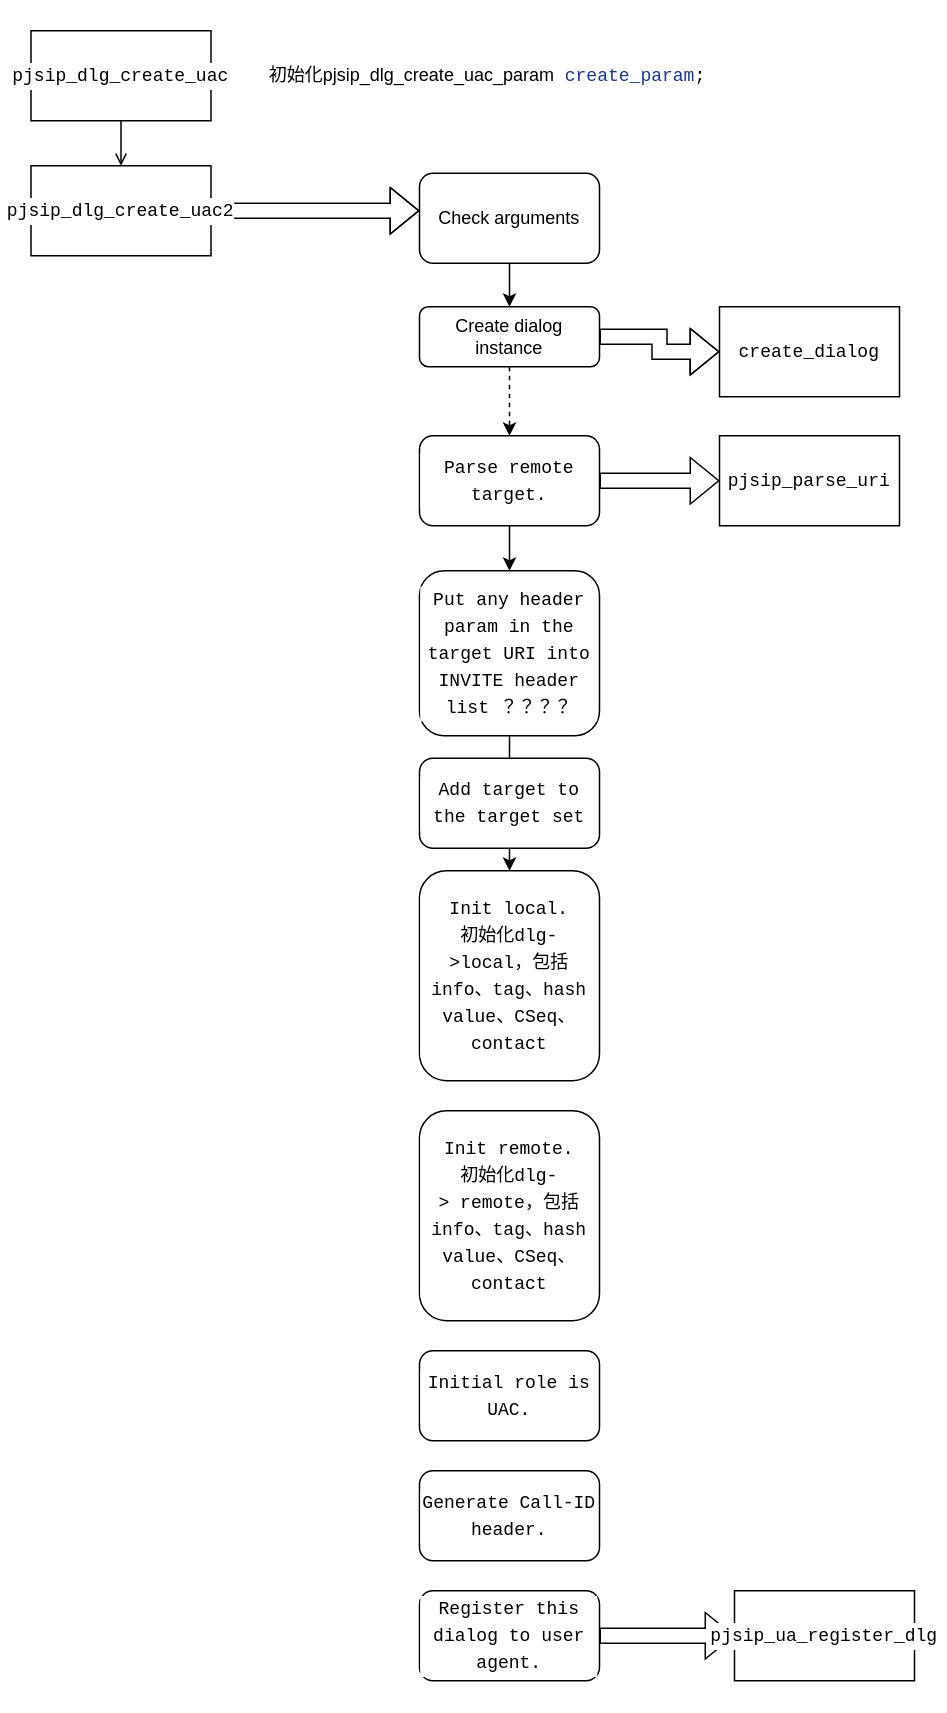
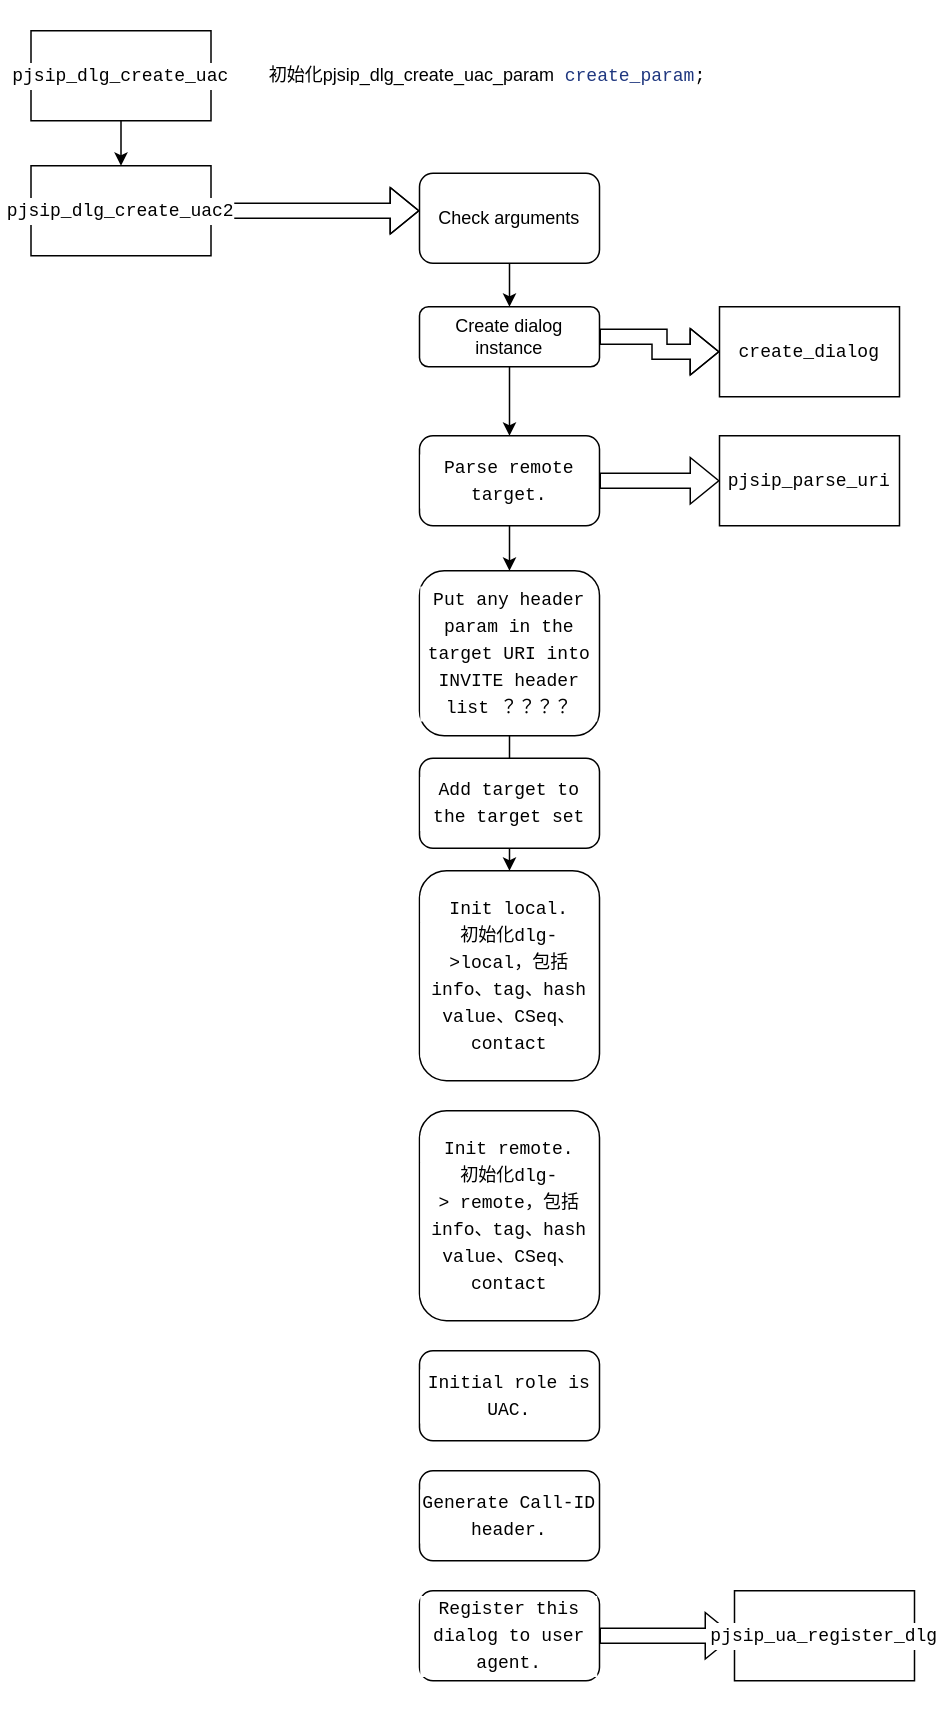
  <mxCell id="0" />
  <mxCell id="1" parent="0" />
- <mxCell id="2" value="" style="edgeStyle=orthogonalEdgeStyle;rounded=0;orthogonalLoop=1;jettySize=auto;html=1;endArrow=open;" edge="1" parent="1" source="3" target="5"><mxGeometry relative="1" as="geometry" /></mxCell>
+ <mxCell id="2" value="" style="edgeStyle=orthogonalEdgeStyle;rounded=0;orthogonalLoop=1;jettySize=auto;html=1;" edge="1" parent="1" source="3" target="5"><mxGeometry relative="1" as="geometry" /></mxCell>
  <mxCell id="3" value="&lt;div style=&quot;background-color: rgb(255, 255, 255); font-family: Menlo, Monaco, &amp;quot;Courier New&amp;quot;, monospace; line-height: 18px;&quot;&gt;pjsip_dlg_create_uac&lt;/div&gt;" style="whiteSpace=wrap;html=1;" vertex="1" parent="1"><mxGeometry x="20" y="20" width="120" height="60" as="geometry" /></mxCell>
  <mxCell id="4" style="edgeStyle=entityRelationEdgeStyle;rounded=0;orthogonalLoop=1;jettySize=auto;html=1;exitX=1;exitY=0.5;exitDx=0;exitDy=0;shape=flexArrow;" edge="1" parent="1" source="5"><mxGeometry relative="1" as="geometry"><mxPoint x="279" y="140" as="targetPoint" /></mxGeometry></mxCell>
  <mxCell id="5" value="&lt;div style=&quot;background-color: rgb(255, 255, 255); font-family: Menlo, Monaco, &amp;quot;Courier New&amp;quot;, monospace; line-height: 18px;&quot;&gt;pjsip_dlg_create_uac2&lt;/div&gt;" style="whiteSpace=wrap;html=1;" vertex="1" parent="1"><mxGeometry x="20" y="110" width="120" height="60" as="geometry" /></mxCell>
  <mxCell id="6" value="初始化pjsip_dlg_create_uac_param&lt;span style=&quot;background-color: rgb(255, 255, 255); font-family: Menlo, Monaco, &amp;quot;Courier New&amp;quot;, monospace;&quot;&gt; &lt;/span&gt;&lt;span style=&quot;font-family: Menlo, Monaco, &amp;quot;Courier New&amp;quot;, monospace; color: rgb(31, 55, 127);&quot;&gt;create_param&lt;/span&gt;&lt;span style=&quot;background-color: rgb(255, 255, 255); font-family: Menlo, Monaco, &amp;quot;Courier New&amp;quot;, monospace;&quot;&gt;;&lt;/span&gt;" style="text;html=1;align=center;verticalAlign=middle;resizable=0;points=[];autosize=1;strokeColor=none;fillColor=none;" vertex="1" parent="1"><mxGeometry x="169" y="35" width="310" height="30" as="geometry" /></mxCell>
  <mxCell id="7" style="edgeStyle=orthogonalEdgeStyle;rounded=0;orthogonalLoop=1;jettySize=auto;html=1;exitX=0.5;exitY=1;exitDx=0;exitDy=0;" edge="1" parent="1" source="8" target="11"><mxGeometry relative="1" as="geometry" /></mxCell>
  <mxCell id="8" value="Check arguments" style="rounded=1;whiteSpace=wrap;html=1;" vertex="1" parent="1"><mxGeometry x="279" y="115" width="120" height="60" as="geometry" /></mxCell>
  <mxCell id="9" value="" style="edgeStyle=orthogonalEdgeStyle;rounded=0;orthogonalLoop=1;jettySize=auto;html=1;shape=flexArrow;" edge="1" parent="1" source="11" target="12"><mxGeometry relative="1" as="geometry" /></mxCell>
- <mxCell id="10" value="" style="edgeStyle=orthogonalEdgeStyle;rounded=0;orthogonalLoop=1;jettySize=auto;html=1;dashed=1;" edge="1" parent="1" source="11" target="15"><mxGeometry relative="1" as="geometry" /></mxCell>
+ <mxCell id="10" value="" style="edgeStyle=orthogonalEdgeStyle;rounded=0;orthogonalLoop=1;jettySize=auto;html=1;" edge="1" parent="1" source="11" target="15"><mxGeometry relative="1" as="geometry" /></mxCell>
  <mxCell id="11" value="Create dialog instance" style="rounded=1;whiteSpace=wrap;html=1;" vertex="1" parent="1"><mxGeometry x="279" y="204" width="120" height="40" as="geometry" /></mxCell>
  <mxCell id="12" value="&lt;div style=&quot;background-color: rgb(255, 255, 255); font-family: Menlo, Monaco, &amp;quot;Courier New&amp;quot;, monospace; line-height: 18px;&quot;&gt;create_dialog&lt;/div&gt;" style="whiteSpace=wrap;html=1;" vertex="1" parent="1"><mxGeometry x="479" y="204" width="120" height="60" as="geometry" /></mxCell>
  <mxCell id="13" value="" style="edgeStyle=orthogonalEdgeStyle;rounded=0;orthogonalLoop=1;jettySize=auto;html=1;shape=flexArrow;" edge="1" parent="1" source="15" target="16"><mxGeometry relative="1" as="geometry" /></mxCell>
  <mxCell id="14" value="" style="edgeStyle=orthogonalEdgeStyle;rounded=0;orthogonalLoop=1;jettySize=auto;html=1;" edge="1" parent="1" source="15" target="18"><mxGeometry relative="1" as="geometry" /></mxCell>
  <mxCell id="15" value="&lt;div style=&quot;background-color: rgb(255, 255, 255); font-family: Menlo, Monaco, &amp;quot;Courier New&amp;quot;, monospace; line-height: 18px;&quot;&gt;Parse remote target.&lt;/div&gt;" style="rounded=1;whiteSpace=wrap;html=1;" vertex="1" parent="1"><mxGeometry x="279" y="290" width="120" height="60" as="geometry" /></mxCell>
  <mxCell id="16" value="&lt;div style=&quot;background-color: rgb(255, 255, 255); font-family: Menlo, Monaco, &amp;quot;Courier New&amp;quot;, monospace; line-height: 18px;&quot;&gt;pjsip_parse_uri&lt;/div&gt;" style="whiteSpace=wrap;html=1;" vertex="1" parent="1"><mxGeometry x="479" y="290" width="120" height="60" as="geometry" /></mxCell>
  <mxCell id="17" value="" style="edgeStyle=orthogonalEdgeStyle;rounded=0;orthogonalLoop=1;jettySize=auto;html=1;" edge="1" parent="1" source="18" target="20"><mxGeometry relative="1" as="geometry" /></mxCell>
  <mxCell id="18" value="&lt;div style=&quot;background-color: rgb(255, 255, 255); font-family: Menlo, Monaco, &amp;quot;Courier New&amp;quot;, monospace; line-height: 18px;&quot;&gt;Put any header param in the target URI into INVITE header list ？？？？&lt;/div&gt;" style="rounded=1;whiteSpace=wrap;html=1;" vertex="1" parent="1"><mxGeometry x="279" y="380" width="120" height="110" as="geometry" /></mxCell>
  <mxCell id="19" value="&lt;div style=&quot;background-color: rgb(255, 255, 255); font-family: Menlo, Monaco, &amp;quot;Courier New&amp;quot;, monospace; line-height: 18px;&quot;&gt;Add target to the target set&lt;/div&gt;" style="rounded=1;whiteSpace=wrap;html=1;" vertex="1" parent="1"><mxGeometry x="279" y="505" width="120" height="60" as="geometry" /></mxCell>
  <mxCell id="20" value="&lt;div style=&quot;background-color: rgb(255, 255, 255); font-family: Menlo, Monaco, &amp;quot;Courier New&amp;quot;, monospace; line-height: 18px;&quot;&gt;Init local.&lt;/div&gt;&lt;div style=&quot;background-color: rgb(255, 255, 255); font-family: Menlo, Monaco, &amp;quot;Courier New&amp;quot;, monospace; line-height: 18px;&quot;&gt;初始化dlg&lt;span style=&quot;&quot;&gt;-&amp;gt;&lt;/span&gt;&lt;span style=&quot;&quot;&gt;local，包括info、&lt;/span&gt;tag、hash value、CSeq、contact&lt;/div&gt;" style="rounded=1;whiteSpace=wrap;html=1;" vertex="1" parent="1"><mxGeometry x="279" y="580" width="120" height="140" as="geometry" /></mxCell>
  <mxCell id="21" value="&lt;div style=&quot;background-color: rgb(255, 255, 255); font-family: Menlo, Monaco, &amp;quot;Courier New&amp;quot;, monospace; line-height: 18px;&quot;&gt;Init remote.&lt;/div&gt;&lt;div style=&quot;background-color: rgb(255, 255, 255); font-family: Menlo, Monaco, &amp;quot;Courier New&amp;quot;, monospace; line-height: 18px;&quot;&gt;初始化dlg&lt;span style=&quot;&quot;&gt;-&amp;gt;&lt;/span&gt;&amp;nbsp;remote&lt;span style=&quot;&quot;&gt;，包括info、&lt;/span&gt;tag、hash value、CSeq、contact&lt;/div&gt;" style="rounded=1;whiteSpace=wrap;html=1;" vertex="1" parent="1"><mxGeometry x="279" y="740" width="120" height="140" as="geometry" /></mxCell>
  <mxCell id="22" value="&lt;div style=&quot;background-color: rgb(255, 255, 255); font-family: Menlo, Monaco, &amp;quot;Courier New&amp;quot;, monospace; line-height: 18px;&quot;&gt;Initial role is UAC.&lt;/div&gt;" style="rounded=1;whiteSpace=wrap;html=1;" vertex="1" parent="1"><mxGeometry x="279" y="900" width="120" height="60" as="geometry" /></mxCell>
  <mxCell id="23" value="&lt;div style=&quot;background-color: rgb(255, 255, 255); font-family: Menlo, Monaco, &amp;quot;Courier New&amp;quot;, monospace; line-height: 18px;&quot;&gt;Generate Call-ID header.&lt;/div&gt;" style="rounded=1;whiteSpace=wrap;html=1;" vertex="1" parent="1"><mxGeometry x="279" y="980" width="120" height="60" as="geometry" /></mxCell>
  <mxCell id="24" value="" style="edgeStyle=orthogonalEdgeStyle;rounded=0;orthogonalLoop=1;jettySize=auto;html=1;shape=flexArrow;" edge="1" parent="1" source="25" target="26"><mxGeometry relative="1" as="geometry" /></mxCell>
  <mxCell id="25" value="&lt;div style=&quot;background-color: rgb(255, 255, 255); font-family: Menlo, Monaco, &amp;quot;Courier New&amp;quot;, monospace; line-height: 18px;&quot;&gt;Register this dialog to user agent.&lt;/div&gt;" style="rounded=1;whiteSpace=wrap;html=1;" vertex="1" parent="1"><mxGeometry x="279" y="1060" width="120" height="60" as="geometry" /></mxCell>
  <mxCell id="26" value="&lt;div style=&quot;background-color: rgb(255, 255, 255); font-family: Menlo, Monaco, &amp;quot;Courier New&amp;quot;, monospace; line-height: 18px;&quot;&gt;pjsip_ua_register_dlg&lt;/div&gt;" style="rounded=0;whiteSpace=wrap;html=1;" vertex="1" parent="1"><mxGeometry x="489" y="1060" width="120" height="60" as="geometry" /></mxCell>
